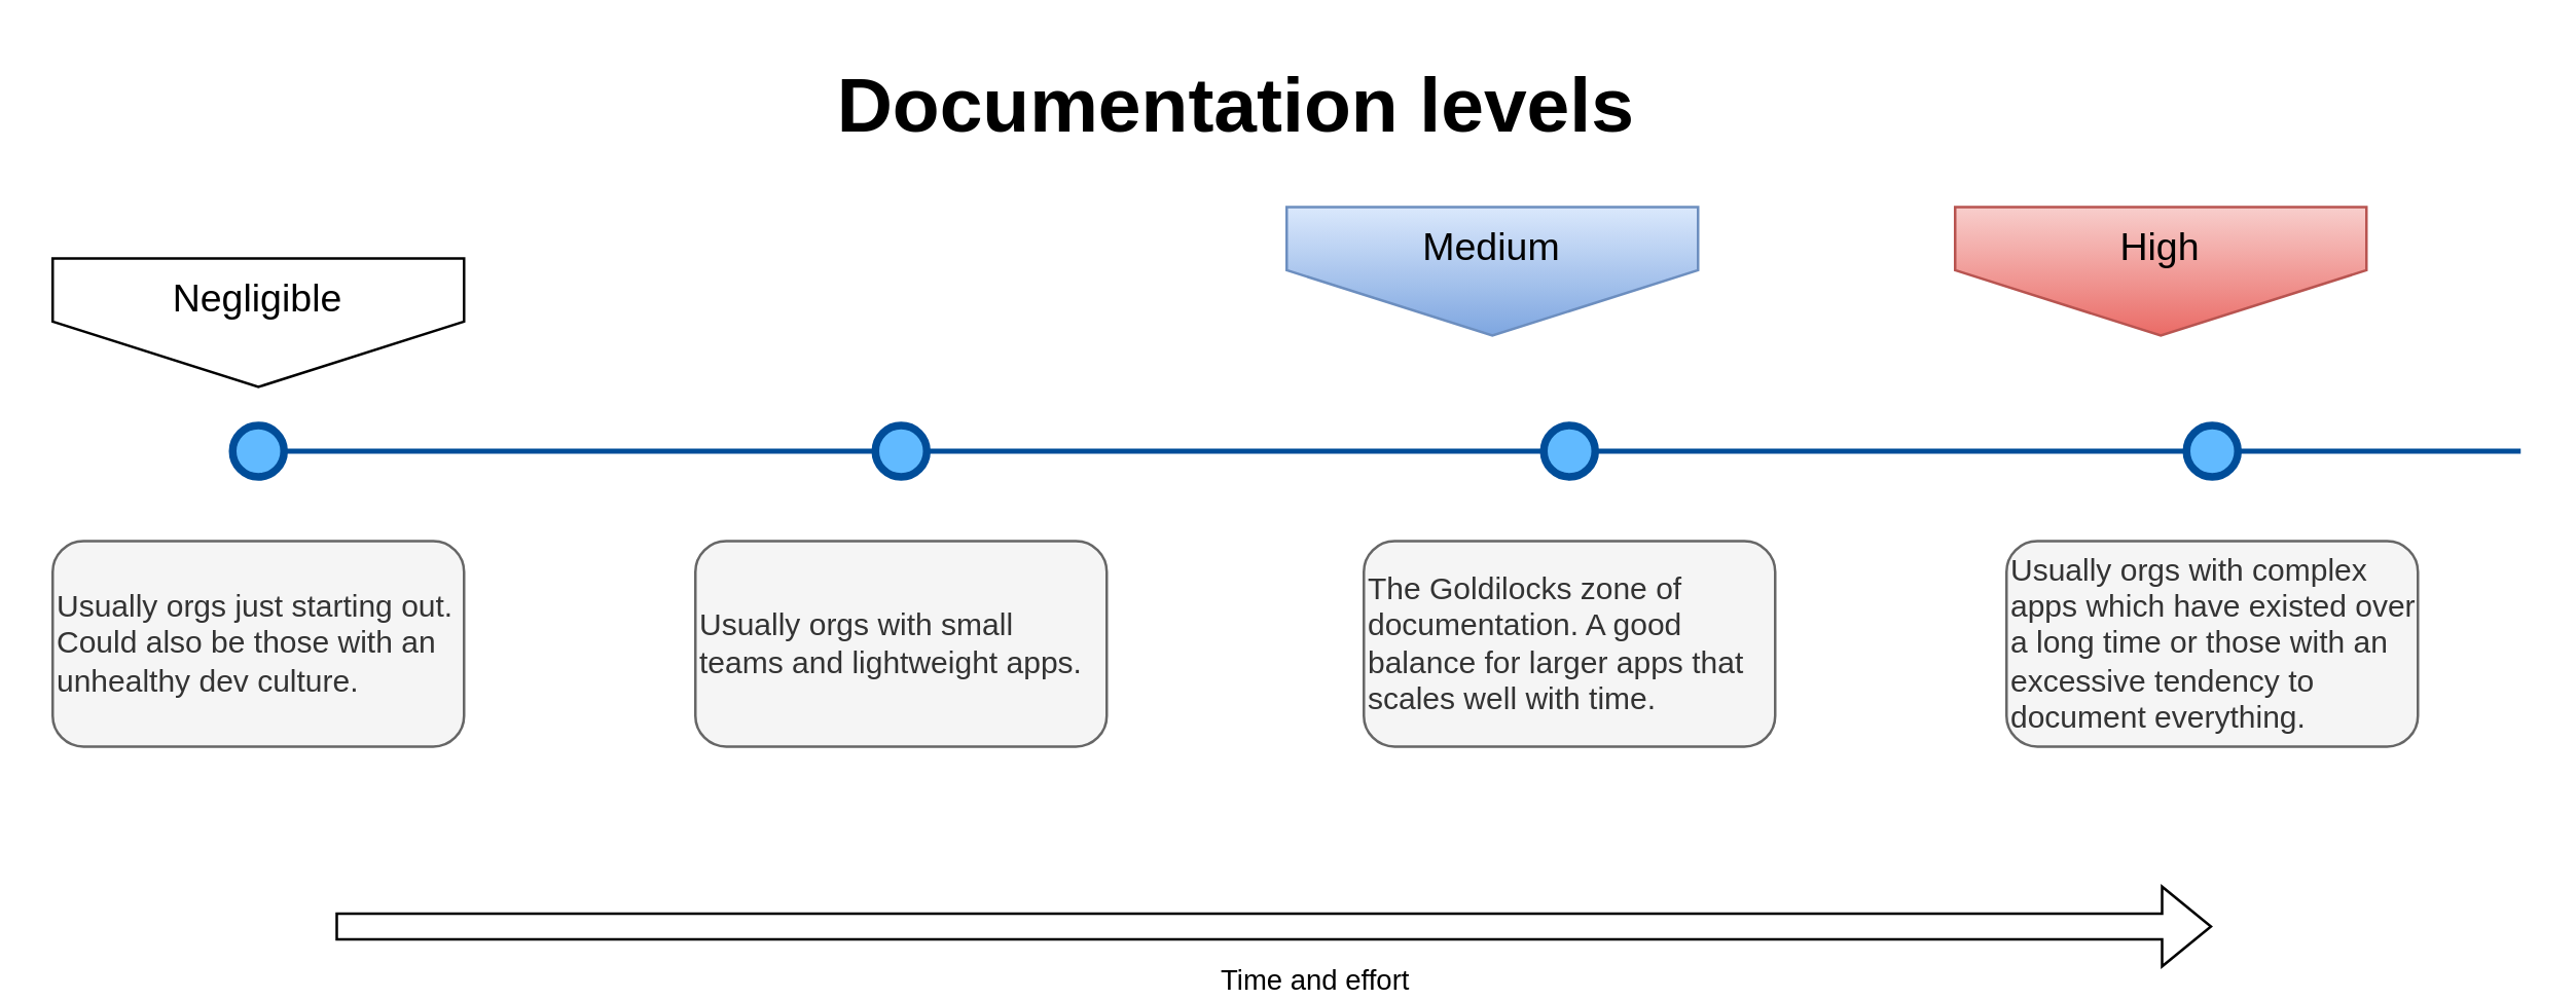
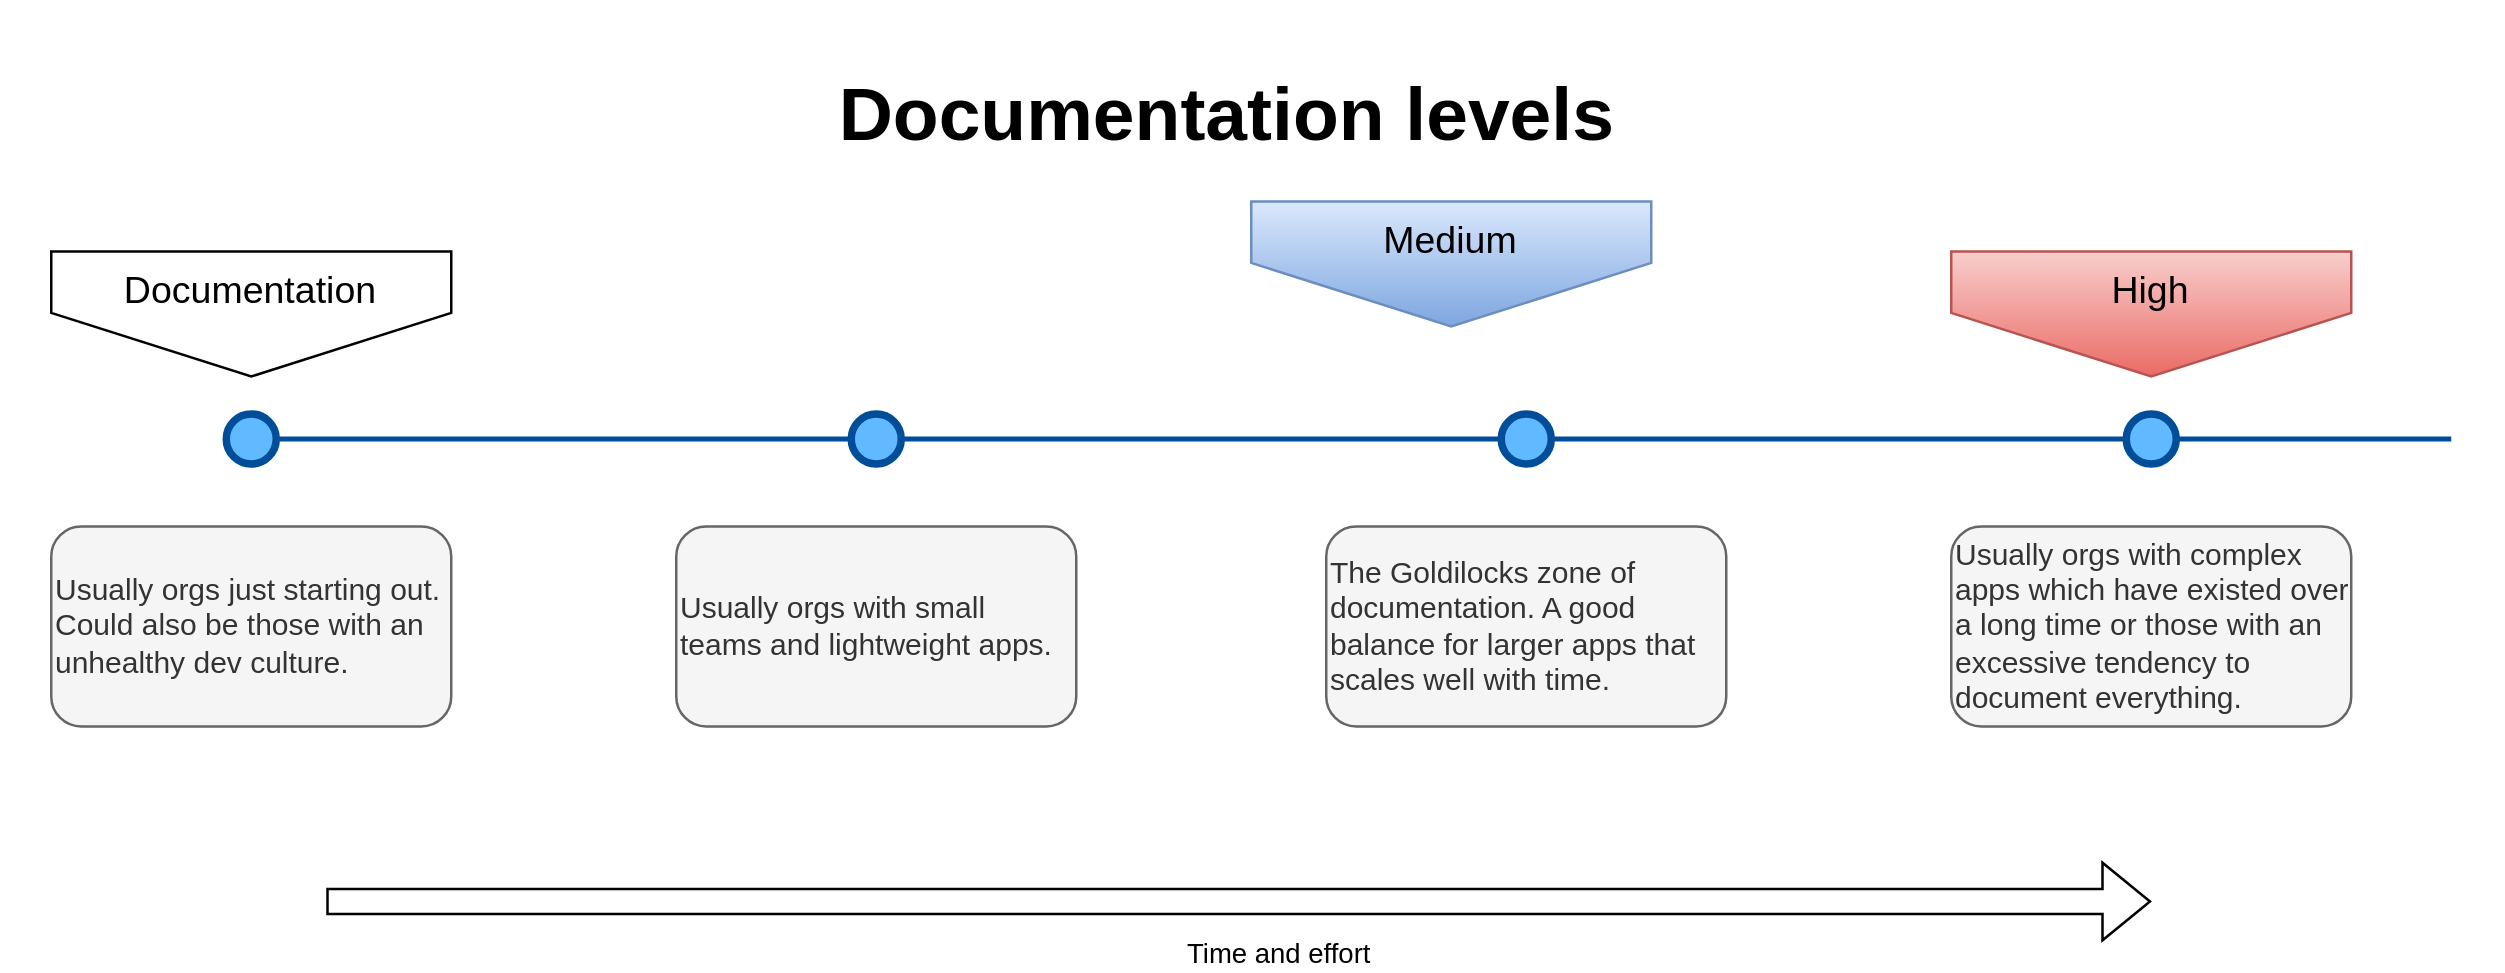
  <mxCell id="0" />
  <mxCell id="1" parent="0" />
  <mxCell id="2" value="" style="line;strokeWidth=2;html=1;fillColor=none;fontSize=28;fontColor=#004D99;strokeColor=#004D99;" parent="1" vertex="1"><mxGeometry x="90" y="170" width="890" height="10" as="geometry" /></mxCell>
- <mxCell id="3" value="Negligible" style="shape=offPageConnector;whiteSpace=wrap;html=1;fontSize=15;size=0.509;verticalAlign=top;" parent="1" vertex="1"><mxGeometry x="20" y="100" width="160" height="50" as="geometry" /></mxCell>
+ <mxCell id="3" value="Documentation" style="shape=offPageConnector;whiteSpace=wrap;html=1;fontSize=15;size=0.509;verticalAlign=top;" parent="1" vertex="1"><mxGeometry x="20" y="100" width="160" height="50" as="geometry" /></mxCell>
  <mxCell id="4" value="" style="ellipse;whiteSpace=wrap;html=1;fillColor=#61BAFF;fontSize=28;fontColor=#004D99;strokeWidth=3;strokeColor=#004D99;" parent="1" vertex="1"><mxGeometry x="90" y="165" width="20" height="20" as="geometry" /></mxCell>
  <mxCell id="5" value="" style="ellipse;whiteSpace=wrap;html=1;fillColor=#61BAFF;fontSize=28;fontColor=#004D99;strokeWidth=3;strokeColor=#004D99;" parent="1" vertex="1"><mxGeometry x="340" y="165" width="20" height="20" as="geometry" /></mxCell>
  <mxCell id="6" value="" style="ellipse;whiteSpace=wrap;html=1;fillColor=#61BAFF;fontSize=28;fontColor=#004D99;strokeWidth=3;strokeColor=#004D99;" parent="1" vertex="1"><mxGeometry x="600" y="165" width="20" height="20" as="geometry" /></mxCell>
  <mxCell id="7" value="" style="ellipse;whiteSpace=wrap;html=1;fillColor=#61BAFF;fontSize=28;fontColor=#004D99;strokeWidth=3;strokeColor=#004D99;" parent="1" vertex="1"><mxGeometry x="850" y="165" width="20" height="20" as="geometry" /></mxCell>
  <mxCell id="8" value="Medium" style="shape=offPageConnector;whiteSpace=wrap;html=1;fillColor=#dae8fc;fontSize=15;size=0.509;verticalAlign=top;strokeColor=#6c8ebf;gradientColor=#7ea6e0;" vertex="1" parent="1"><mxGeometry x="500" y="80" width="160" height="50" as="geometry" /></mxCell>
- <mxCell id="9" value="High" style="shape=offPageConnector;whiteSpace=wrap;html=1;fillColor=#f8cecc;fontSize=15;size=0.509;verticalAlign=top;strokeColor=#b85450;gradientColor=#ea6b66;" vertex="1" parent="1"><mxGeometry x="760" y="80" width="160" height="50" as="geometry" /></mxCell>
+ <mxCell id="9" value="High" style="shape=offPageConnector;whiteSpace=wrap;html=1;fillColor=#f8cecc;fontSize=15;size=0.509;verticalAlign=top;strokeColor=#b85450;gradientColor=#ea6b66;" vertex="1" parent="1"><mxGeometry x="780" y="100" width="160" height="50" as="geometry" /></mxCell>
  <mxCell id="10" value="Usually orgs just starting out. Could also be those with an unhealthy dev culture." style="rounded=1;whiteSpace=wrap;html=1;align=left;fillColor=#f5f5f5;strokeColor=#666666;fontColor=#333333;" vertex="1" parent="1"><mxGeometry x="20" y="210" width="160" height="80" as="geometry" /></mxCell>
  <mxCell id="11" value="Usually orgs with small teams and lightweight apps." style="rounded=1;whiteSpace=wrap;html=1;align=left;fillColor=#f5f5f5;strokeColor=#666666;fontColor=#333333;" vertex="1" parent="1"><mxGeometry x="270" y="210" width="160" height="80" as="geometry" /></mxCell>
  <mxCell id="12" value="The&amp;nbsp;Goldilocks&amp;nbsp;zone of documentation. A good balance for larger apps that scales well with time." style="rounded=1;whiteSpace=wrap;html=1;align=left;fillColor=#f5f5f5;strokeColor=#666666;fontColor=#333333;" vertex="1" parent="1"><mxGeometry x="530" y="210" width="160" height="80" as="geometry" /></mxCell>
  <mxCell id="13" value="Usually orgs with complex apps which have existed over a long time or those with an excessive tendency to document everything." style="rounded=1;whiteSpace=wrap;html=1;align=left;fillColor=#f5f5f5;strokeColor=#666666;fontColor=#333333;" vertex="1" parent="1"><mxGeometry x="780" y="210" width="160" height="80" as="geometry" /></mxCell>
- <mxCell id="14" value="Documentation levels" style="text;html=1;align=center;verticalAlign=middle;resizable=0;points=[];autosize=1;strokeColor=none;fillColor=none;fontStyle=1;fontSize=30;" vertex="1" parent="1"><mxGeometry x="315" y="15" width="330" height="50" as="geometry" /></mxCell>
+ <mxCell id="14" value="Documentation levels" style="text;html=1;align=center;verticalAlign=middle;resizable=0;points=[];autosize=1;strokeColor=none;fillColor=none;fontStyle=1;fontSize=30;" vertex="1" parent="1"><mxGeometry x="325" y="20" width="330" height="50" as="geometry" /></mxCell>
  <mxCell id="15" value="" style="shape=flexArrow;endArrow=classic;html=1;rounded=0;" edge="1" parent="1"><mxGeometry width="50" height="50" relative="1" as="geometry"><mxPoint x="130" y="360" as="sourcePoint" /><mxPoint x="860" y="360" as="targetPoint" /></mxGeometry></mxCell>
  <mxCell id="16" value="Time and effort" style="edgeLabel;html=1;align=center;verticalAlign=middle;resizable=0;points=[];" vertex="1" connectable="0" parent="15"><mxGeometry x="0.108" y="-1" relative="1" as="geometry"><mxPoint x="-24" y="19" as="offset" /></mxGeometry></mxCell>
